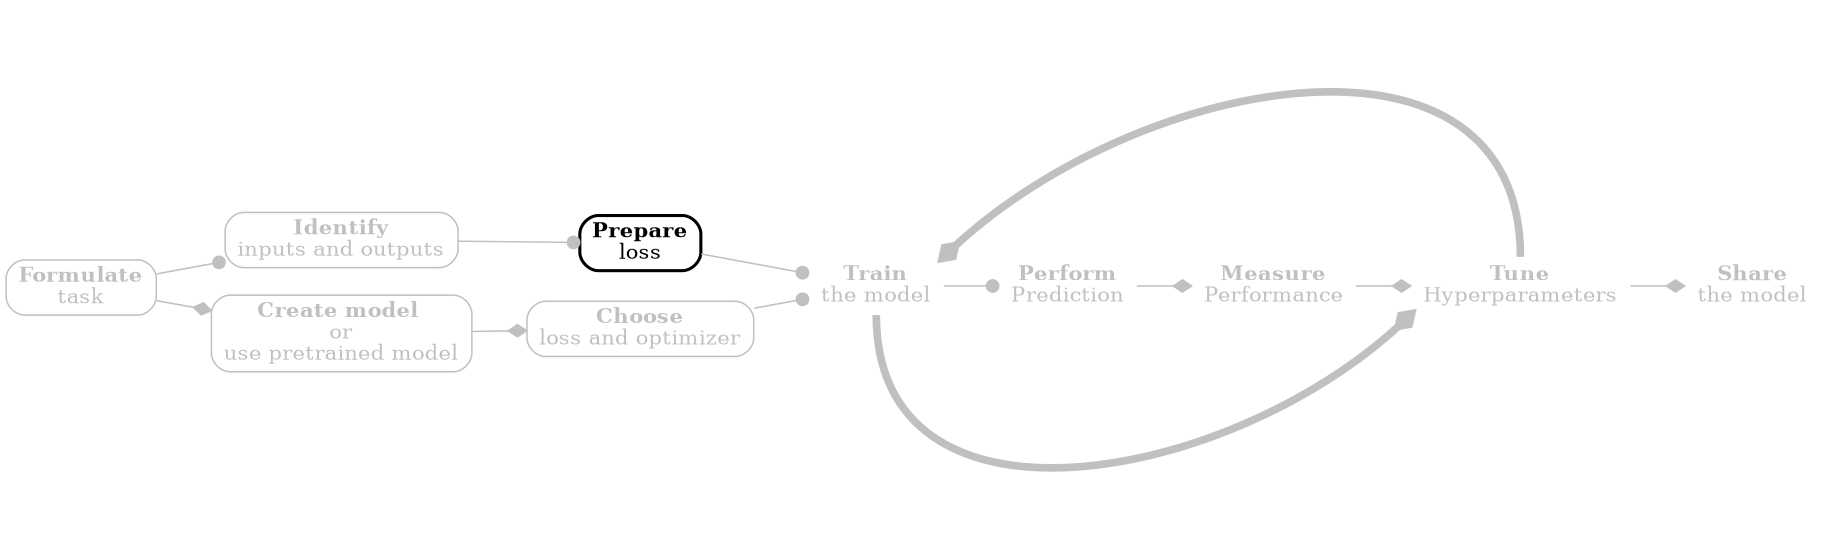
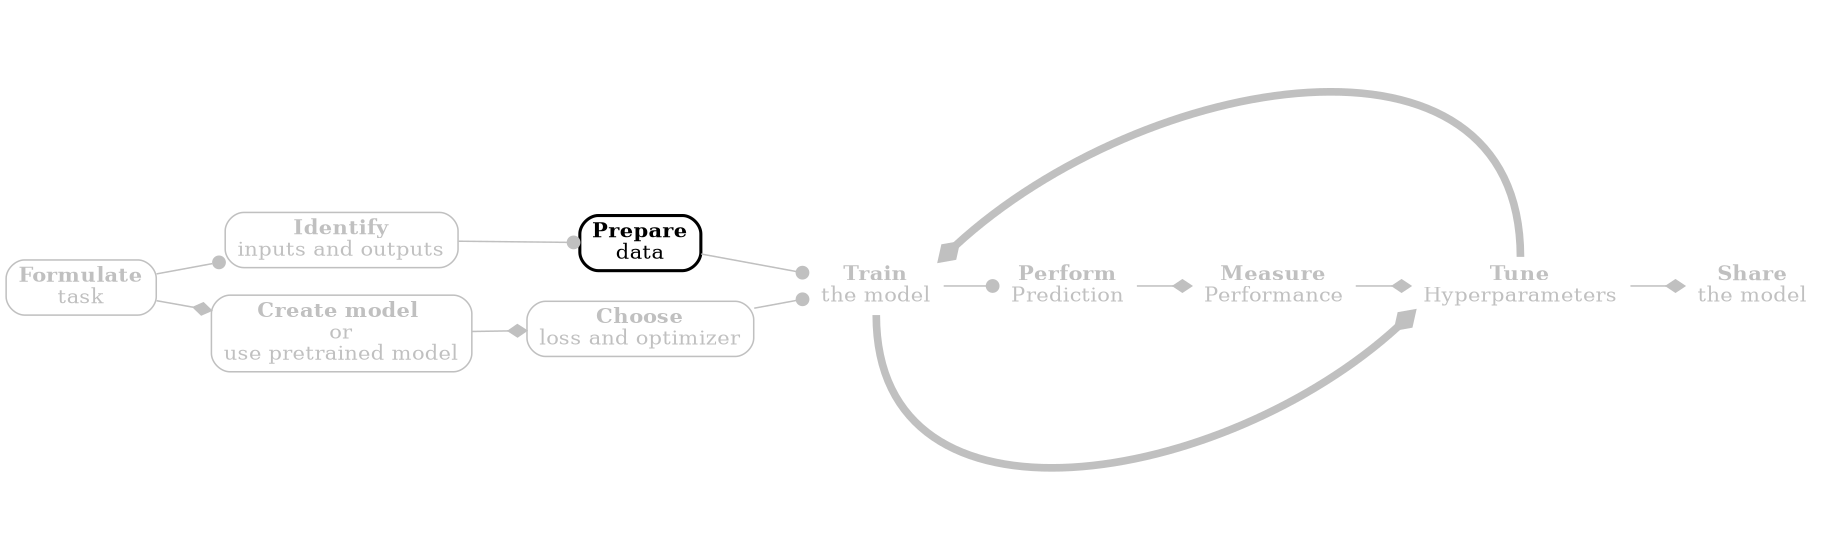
  digraph {
    rankdir=LR
    node [color=white fontcolor=grey shape=rect style=rounded]
    edge [color=grey arrowhead=diamond]
    n1 [label=<<B>Train</B><BR/>the model>]
    n2 [label=<<B>Perform</B><BR/>Prediction>]
    n3 [label=<<B>Measure</B><BR/>Performance>]
    n4 [label=<<B>Tune</B><BR/>Hyperparameters>]
    n5 [label=<<B>Share</B><BR/>the model>]
    n6 [color=grey label=<<B>Formulate</B><BR/>task>]
    n7 [color=grey label=<<B>Identify</B><BR/>inputs and outputs>]
    n8 [color=grey label=<<B>Create model </B><BR/>or<BR/>use pretrained model>]
-   n9 [color=black fontcolor=black label=<<B>Prepare</B><BR/>loss> penwidth=2]
+   n9 [color=black fontcolor=black label=<<B>Prepare</B><BR/>data> penwidth=2]
    n10 [color=grey label=<<B>Choose</B><BR/>loss and optimizer>]
    subgraph sub_1 {
      n1
      n2
      n3
      n4
      n5
    }
    n1 -> n2 [arrowhead=dot]
    n1 -> n4 [headport=sw penwidth=5 tailport=s]
    n2 -> n3
    n3 -> n4
    n4 -> n1 [headport=ne penwidth=5 tailport=n]
    n4 -> n5
    n6 -> n7 [arrowhead=dot]
    n6 -> n8
    n7 -> n9 [arrowhead=dot]
    n8 -> n10
    n9 -> n1 [arrowhead=dot]
    n10 -> n1 [arrowhead=dot]
  }
